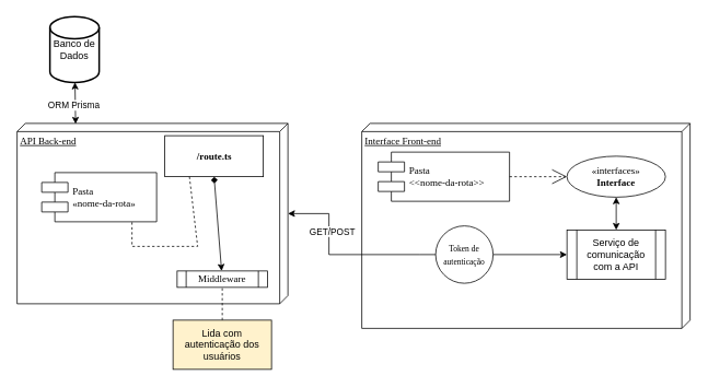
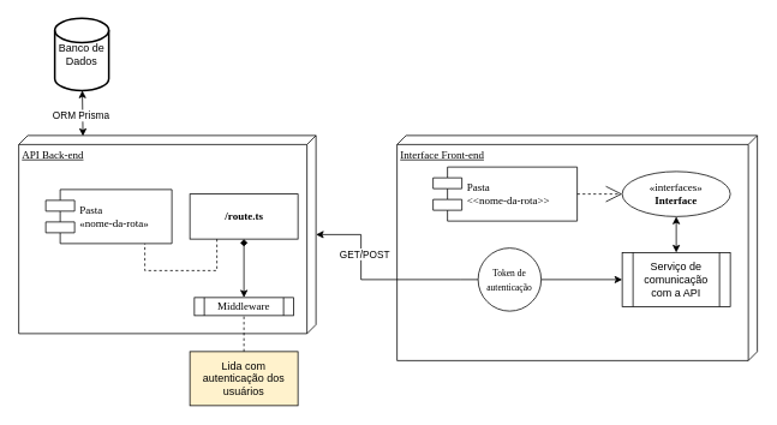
  <mxCell id="0" />
  <mxCell id="1" parent="0" />
  <mxCell id="2" value="API Back-end" style="verticalAlign=top;align=left;spacingTop=8;spacingLeft=2;spacingRight=12;shape=cube;size=10;direction=south;fontStyle=4;html=1;rounded=0;shadow=0;comic=0;labelBackgroundColor=none;strokeWidth=1;fontFamily=Verdana;fontSize=12" parent="1" vertex="1"><mxGeometry x="20" y="150" width="330" height="220" as="geometry" /></mxCell>
  <mxCell id="3" value="Interface Front-end" style="verticalAlign=top;align=left;spacingTop=8;spacingLeft=2;spacingRight=12;shape=cube;size=10;direction=south;fontStyle=4;html=1;rounded=0;shadow=0;comic=0;labelBackgroundColor=none;strokeWidth=1;fontFamily=Verdana;fontSize=12" parent="1" vertex="1"><mxGeometry x="440" y="150" width="400" height="250" as="geometry" /></mxCell>
- <mxCell id="4" value="&lt;b&gt;/route.ts&lt;/b&gt;" style="html=1;rounded=0;shadow=0;comic=0;labelBackgroundColor=none;strokeWidth=1;fontFamily=Verdana;fontSize=12;align=center;" parent="1" vertex="1"><mxGeometry x="200" y="165" width="120" height="50" as="geometry" /></mxCell>
+ <mxCell id="4" value="&lt;b&gt;/route.ts&lt;/b&gt;" style="html=1;rounded=0;shadow=0;comic=0;labelBackgroundColor=none;strokeWidth=1;fontFamily=Verdana;fontSize=12;align=center;" parent="1" vertex="1"><mxGeometry x="210" y="215" width="120" height="50" as="geometry" /></mxCell>
  <mxCell id="5" value="Pasta &lt;br&gt;«nome-da-rota»" style="shape=component;align=left;spacingLeft=36;rounded=0;shadow=0;comic=0;labelBackgroundColor=none;strokeWidth=1;fontFamily=Verdana;fontSize=12;html=1;" parent="1" vertex="1"><mxGeometry x="50" y="210" width="140" height="60" as="geometry" /></mxCell>
  <mxCell id="6" value="Middleware" style="whiteSpace=wrap;html=1;rounded=0;shadow=0;comic=0;labelBackgroundColor=none;strokeWidth=1;fontFamily=Verdana;fontSize=12;align=center;shape=process;backgroundOutline=1;" parent="1" vertex="1"><mxGeometry x="215" y="330" width="110" height="20" as="geometry" /></mxCell>
- <mxCell id="7" value="Pasta&lt;br&gt;&amp;lt;&amp;lt;nome-da-rota&amp;gt;&amp;gt;" style="shape=component;align=left;spacingLeft=36;rounded=0;shadow=0;comic=0;labelBackgroundColor=none;strokeWidth=1;fontFamily=Verdana;fontSize=12;html=1;" parent="1" vertex="1"><mxGeometry x="460" y="185" width="160" height="60" as="geometry" /></mxCell>
+ <mxCell id="7" value="Pasta&lt;br&gt;&amp;lt;&amp;lt;nome-da-rota&amp;gt;&amp;gt;" style="shape=component;align=left;spacingLeft=36;rounded=0;shadow=0;comic=0;labelBackgroundColor=none;strokeWidth=1;fontFamily=Verdana;fontSize=12;html=1;" parent="1" vertex="1"><mxGeometry x="480" y="185" width="160" height="60" as="geometry" /></mxCell>
  <mxCell id="8" value="«interfaces»&lt;br&gt;&lt;b&gt;Interface&lt;/b&gt;" style="html=1;rounded=0;shadow=0;comic=0;labelBackgroundColor=none;strokeWidth=1;fontFamily=Verdana;fontSize=12;align=center;shape=ellipse;perimeter=ellipsePerimeter;whiteSpace=wrap;" parent="1" vertex="1"><mxGeometry x="690" y="190" width="120" height="50" as="geometry" /></mxCell>
  <mxCell id="9" style="edgeStyle=orthogonalEdgeStyle;rounded=0;orthogonalLoop=1;jettySize=auto;html=1;exitX=0;exitY=0.5;exitDx=0;exitDy=0;" edge="1" parent="1" source="12" target="2"><mxGeometry relative="1" as="geometry"><Array as="points"><mxPoint x="510" y="310" /><mxPoint x="400" y="310" /><mxPoint x="400" y="260" /></Array></mxGeometry></mxCell>
  <mxCell id="10" value="GET/POST" style="edgeLabel;html=1;align=center;verticalAlign=middle;resizable=0;points=[];" vertex="1" connectable="0" parent="9"><mxGeometry x="0.381" y="-3" relative="1" as="geometry"><mxPoint as="offset" /></mxGeometry></mxCell>
  <mxCell id="11" value="" style="edgeStyle=orthogonalEdgeStyle;rounded=0;orthogonalLoop=1;jettySize=auto;html=1;" edge="1" parent="1" source="12" target="21"><mxGeometry relative="1" as="geometry" /></mxCell>
  <mxCell id="12" value="&lt;font style=&quot;font-size: 10px;&quot;&gt;Token de autenticação&lt;/font&gt;" style="ellipse;whiteSpace=wrap;html=1;rounded=0;shadow=0;comic=0;labelBackgroundColor=none;strokeWidth=1;fontFamily=Verdana;fontSize=12;align=center;" parent="1" vertex="1"><mxGeometry x="530" y="275" width="70" height="70" as="geometry" /></mxCell>
  <mxCell id="13" style="edgeStyle=orthogonalEdgeStyle;rounded=0;html=1;dashed=1;labelBackgroundColor=none;startArrow=none;startFill=0;startSize=8;endArrow=open;endFill=0;endSize=16;fontFamily=Verdana;fontSize=12;" parent="1" source="7" target="8" edge="1"><mxGeometry relative="1" as="geometry" /></mxCell>
  <mxCell id="14" value="Banco de Dados" style="strokeWidth=2;html=1;shape=mxgraph.flowchart.database;whiteSpace=wrap;" vertex="1" parent="1"><mxGeometry x="60" y="20" width="60" height="80" as="geometry" /></mxCell>
  <mxCell id="15" value="" style="endArrow=classic;startArrow=classic;html=1;rounded=0;exitX=0.003;exitY=0.784;exitDx=0;exitDy=0;exitPerimeter=0;" edge="1" parent="1" source="2" target="14"><mxGeometry width="50" height="50" relative="1" as="geometry"><mxPoint x="100" y="200" as="sourcePoint" /><mxPoint x="150" y="150" as="targetPoint" /></mxGeometry></mxCell>
  <mxCell id="16" value="ORM Prisma" style="edgeLabel;html=1;align=center;verticalAlign=middle;resizable=0;points=[];" vertex="1" connectable="0" parent="15"><mxGeometry x="-0.089" y="2" relative="1" as="geometry"><mxPoint as="offset" /></mxGeometry></mxCell>
  <mxCell id="17" value="" style="endArrow=none;dashed=1;html=1;rounded=0;exitX=0.25;exitY=1;exitDx=0;exitDy=0;" edge="1" parent="1" source="4"><mxGeometry width="50" height="50" relative="1" as="geometry"><mxPoint x="110" y="310" as="sourcePoint" /><mxPoint x="160" y="270" as="targetPoint" /><Array as="points"><mxPoint x="240" y="300" /><mxPoint x="200" y="300" /><mxPoint x="160" y="300" /></Array></mxGeometry></mxCell>
  <mxCell id="18" value="" style="endArrow=none;dashed=1;html=1;rounded=0;entryX=0.5;entryY=1;entryDx=0;entryDy=0;exitX=0.5;exitY=0;exitDx=0;exitDy=0;" edge="1" parent="1" source="19" target="6"><mxGeometry width="50" height="50" relative="1" as="geometry"><mxPoint x="274.58" y="410" as="sourcePoint" /><mxPoint x="274.58" y="350" as="targetPoint" /></mxGeometry></mxCell>
  <mxCell id="19" value="Lida com autenticação dos usuários" style="rounded=0;whiteSpace=wrap;html=1;fillColor=#fff2cc;" vertex="1" parent="1"><mxGeometry x="210" y="390" width="120" height="60" as="geometry" /></mxCell>
  <mxCell id="20" value="" style="endArrow=diamond;startArrow=classic;html=1;rounded=0;entryX=0.5;entryY=1;entryDx=0;entryDy=0;" edge="1" parent="1" source="6" target="4"><mxGeometry width="50" height="50" relative="1" as="geometry"><mxPoint x="255" y="300" as="sourcePoint" /><mxPoint x="305" y="250" as="targetPoint" /></mxGeometry></mxCell>
  <mxCell id="21" value="Serviço de comunicação com a API" style="shape=process;whiteSpace=wrap;html=1;backgroundOutline=1;" vertex="1" parent="1"><mxGeometry x="690" y="280" width="120" height="60" as="geometry" /></mxCell>
  <mxCell id="22" value="" style="endArrow=classic;startArrow=classic;html=1;rounded=0;exitX=0.5;exitY=0;exitDx=0;exitDy=0;" edge="1" parent="1" source="21" target="8"><mxGeometry width="50" height="50" relative="1" as="geometry"><mxPoint x="750" y="280" as="sourcePoint" /><mxPoint x="800" y="230" as="targetPoint" /></mxGeometry></mxCell>
